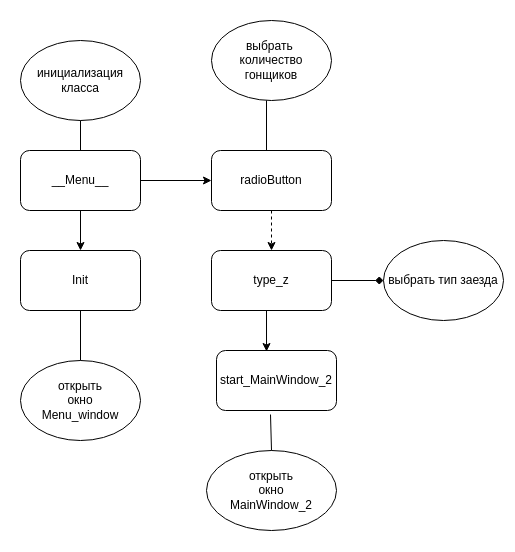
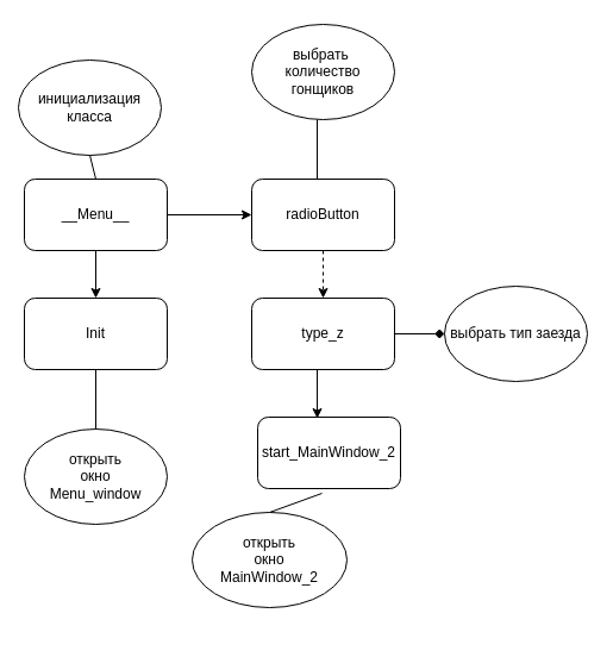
  <mxCell id="0" />
  <mxCell id="1" parent="0" />
  <mxCell id="2" style="edgeStyle=orthogonalEdgeStyle;rounded=0;orthogonalLoop=1;jettySize=auto;html=1;entryX=0;entryY=0.5;entryDx=0;entryDy=0;" edge="1" parent="1" source="3" target="13"><mxGeometry relative="1" as="geometry" /></mxCell>
  <mxCell id="3" value="__Menu__" style="rounded=1;whiteSpace=wrap;html=1;" vertex="1" parent="1"><mxGeometry x="20" y="150" width="120" height="60" as="geometry" /></mxCell>
  <mxCell id="4" value="start_MainWindow_2" style="rounded=1;whiteSpace=wrap;html=1;" vertex="1" parent="1"><mxGeometry x="216" y="350" width="120" height="60" as="geometry" /></mxCell>
- <mxCell id="5" value="инициализация&lt;br&gt;класса" style="ellipse;whiteSpace=wrap;html=1;" vertex="1" parent="1"><mxGeometry x="20" y="40" width="120" height="80" as="geometry" /></mxCell>
- <mxCell id="6" value="открыть&lt;br&gt;окно&lt;br&gt;MainWindow_2" style="ellipse;whiteSpace=wrap;html=1;" vertex="1" parent="1"><mxGeometry x="206" y="450" width="130" height="80" as="geometry" /></mxCell>
+ <mxCell id="5" value="инициализация&lt;br&gt;класса" style="ellipse;whiteSpace=wrap;html=1;" vertex="1" parent="1"><mxGeometry x="15" y="50" width="120" height="80" as="geometry" /></mxCell>
+ <mxCell id="6" value="открыть&lt;br&gt;окно&lt;br&gt;MainWindow_2" style="ellipse;whiteSpace=wrap;html=1;" vertex="1" parent="1"><mxGeometry x="161" y="430" width="130" height="80" as="geometry" /></mxCell>
  <mxCell id="7" value="Init" style="rounded=1;whiteSpace=wrap;html=1;" vertex="1" parent="1"><mxGeometry x="20" y="250" width="120" height="60" as="geometry" /></mxCell>
  <mxCell id="8" value="открыть&lt;br style=&quot;border-color: var(--border-color);&quot;&gt;окно&lt;br&gt;Menu_window" style="ellipse;whiteSpace=wrap;html=1;" vertex="1" parent="1"><mxGeometry x="20" y="360" width="120" height="80" as="geometry" /></mxCell>
  <mxCell id="9" value="" style="endArrow=none;html=1;rounded=0;exitX=0.5;exitY=0;exitDx=0;exitDy=0;entryX=0.5;entryY=1;entryDx=0;entryDy=0;" edge="1" parent="1" source="8" target="7"><mxGeometry width="50" height="50" relative="1" as="geometry"><mxPoint x="36" y="360" as="sourcePoint" /><mxPoint x="86" y="310" as="targetPoint" /></mxGeometry></mxCell>
  <mxCell id="10" value="" style="endArrow=classic;html=1;rounded=0;entryX=0.5;entryY=0;entryDx=0;entryDy=0;exitX=0.5;exitY=1;exitDx=0;exitDy=0;" edge="1" parent="1" source="3" target="7"><mxGeometry width="50" height="50" relative="1" as="geometry"><mxPoint x="76" y="210" as="sourcePoint" /><mxPoint x="126" y="160" as="targetPoint" /></mxGeometry></mxCell>
  <mxCell id="11" value="" style="endArrow=none;html=1;rounded=0;exitX=0.5;exitY=0;exitDx=0;exitDy=0;entryX=0.5;entryY=1;entryDx=0;entryDy=0;" edge="1" parent="1" source="3" target="5"><mxGeometry width="50" height="50" relative="1" as="geometry"><mxPoint x="36" y="170" as="sourcePoint" /><mxPoint x="86" y="120" as="targetPoint" /></mxGeometry></mxCell>
  <mxCell id="12" style="edgeStyle=orthogonalEdgeStyle;rounded=0;orthogonalLoop=1;jettySize=auto;html=1;dashed=1;" edge="1" parent="1" source="13" target="14"><mxGeometry relative="1" as="geometry" /></mxCell>
  <mxCell id="13" value="radioButton" style="rounded=1;whiteSpace=wrap;html=1;" vertex="1" parent="1"><mxGeometry x="211" y="150" width="120" height="60" as="geometry" /></mxCell>
  <mxCell id="14" value="type_z" style="rounded=1;whiteSpace=wrap;html=1;" vertex="1" parent="1"><mxGeometry x="211" y="250" width="120" height="60" as="geometry" /></mxCell>
  <mxCell id="15" value="выбрать&amp;nbsp;&lt;br&gt;количество&lt;br&gt;гонщиков" style="ellipse;whiteSpace=wrap;html=1;" vertex="1" parent="1"><mxGeometry x="211" y="20" width="120" height="80" as="geometry" /></mxCell>
- <mxCell id="16" value="выбрать тип заезда" style="ellipse;whiteSpace=wrap;html=1;" vertex="1" parent="1"><mxGeometry x="383" y="240" width="120" height="80" as="geometry" /></mxCell>
+ <mxCell id="16" value="выбрать тип заезда" style="ellipse;whiteSpace=wrap;html=1;" vertex="1" parent="1"><mxGeometry x="373" y="240" width="120" height="80" as="geometry" /></mxCell>
  <mxCell id="17" value="" style="endArrow=none;html=1;rounded=0;" edge="1" parent="1"><mxGeometry width="50" height="50" relative="1" as="geometry"><mxPoint x="266" y="150" as="sourcePoint" /><mxPoint x="266" y="100" as="targetPoint" /></mxGeometry></mxCell>
  <mxCell id="18" value="" style="endArrow=classic;html=1;rounded=0;entryX=0.417;entryY=0.017;entryDx=0;entryDy=0;entryPerimeter=0;" edge="1" parent="1" target="4"><mxGeometry width="50" height="50" relative="1" as="geometry"><mxPoint x="266" y="310" as="sourcePoint" /><mxPoint x="316" y="260" as="targetPoint" /></mxGeometry></mxCell>
  <mxCell id="19" value="" style="endArrow=none;html=1;rounded=0;exitX=0.5;exitY=0;exitDx=0;exitDy=0;entryX=0.45;entryY=1.067;entryDx=0;entryDy=0;entryPerimeter=0;" edge="1" parent="1" source="6" target="4"><mxGeometry width="50" height="50" relative="1" as="geometry"><mxPoint x="236" y="460" as="sourcePoint" /><mxPoint x="286" y="410" as="targetPoint" /></mxGeometry></mxCell>
  <mxCell id="20" value="" style="endArrow=diamond;html=1;rounded=0;entryX=0;entryY=0.5;entryDx=0;entryDy=0;exitX=1;exitY=0.5;exitDx=0;exitDy=0;" edge="1" parent="1" source="14" target="16"><mxGeometry width="50" height="50" relative="1" as="geometry"><mxPoint x="326" y="290" as="sourcePoint" /><mxPoint x="376" y="240" as="targetPoint" /></mxGeometry></mxCell>
